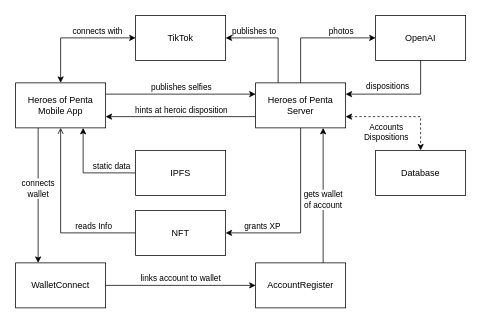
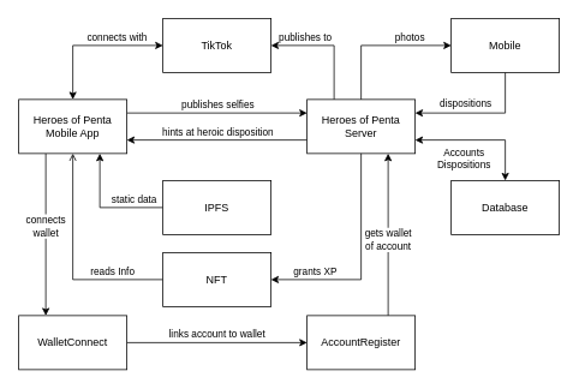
  <mxCell id="0" style=";html=1;" />
  <mxCell id="1" style=";html=1;" parent="0" />
  <mxCell id="2" value="" style="edgeStyle=orthogonalEdgeStyle;rounded=0;orthogonalLoop=1;jettySize=auto;html=1;startArrow=classic;startFill=1;" edge="1" parent="1" source="8" target="18"><mxGeometry relative="1" as="geometry"><Array as="points"><mxPoint x="80" y="50" /></Array></mxGeometry></mxCell>
  <mxCell id="3" value="connects with" style="edgeLabel;html=1;align=center;verticalAlign=middle;resizable=0;points=[];" vertex="1" connectable="0" parent="2"><mxGeometry x="0.435" relative="1" as="geometry"><mxPoint x="-7" y="-10" as="offset" /></mxGeometry></mxCell>
  <mxCell id="4" value="" style="edgeStyle=orthogonalEdgeStyle;rounded=0;orthogonalLoop=1;jettySize=auto;html=1;" edge="1" parent="1" source="8" target="28"><mxGeometry relative="1" as="geometry"><Array as="points"><mxPoint x="50" y="260" /><mxPoint x="50" y="260" /></Array></mxGeometry></mxCell>
  <mxCell id="5" value="connects&lt;br&gt;wallet" style="edgeLabel;html=1;align=center;verticalAlign=middle;resizable=0;points=[];" vertex="1" connectable="0" parent="4"><mxGeometry x="-0.111" y="-1" relative="1" as="geometry"><mxPoint as="offset" /></mxGeometry></mxCell>
  <mxCell id="6" style="edgeStyle=orthogonalEdgeStyle;rounded=0;orthogonalLoop=1;jettySize=auto;html=1;exitX=1;exitY=0.25;exitDx=0;exitDy=0;entryX=0;entryY=0.25;entryDx=0;entryDy=0;" edge="1" parent="1" source="8" target="17"><mxGeometry relative="1" as="geometry" /></mxCell>
  <mxCell id="7" value="publishes selfies" style="edgeLabel;html=1;align=center;verticalAlign=middle;resizable=0;points=[];" vertex="1" connectable="0" parent="6"><mxGeometry x="-0.01" relative="1" as="geometry"><mxPoint x="1" y="-10" as="offset" /></mxGeometry></mxCell>
  <mxCell id="8" value="Heroes of Penta&lt;br&gt;Mobile App" style="rounded=0;whiteSpace=wrap;html=1;" vertex="1" parent="1"><mxGeometry x="20" y="110" width="120" height="60" as="geometry" /></mxCell>
  <mxCell id="9" value="" style="edgeStyle=orthogonalEdgeStyle;rounded=0;orthogonalLoop=1;jettySize=auto;html=1;startArrow=none;startFill=0;" edge="1" parent="1" source="17" target="21"><mxGeometry relative="1" as="geometry"><Array as="points"><mxPoint x="400" y="50" /></Array></mxGeometry></mxCell>
  <mxCell id="10" value="photos" style="edgeLabel;html=1;align=center;verticalAlign=middle;resizable=0;points=[];" vertex="1" connectable="0" parent="9"><mxGeometry x="0.36" y="4" relative="1" as="geometry"><mxPoint x="4" y="-6" as="offset" /></mxGeometry></mxCell>
- <mxCell id="11" value="" style="edgeStyle=orthogonalEdgeStyle;rounded=0;orthogonalLoop=1;jettySize=auto;html=1;startArrow=classic;startFill=1;exitX=1;exitY=0.75;exitDx=0;exitDy=0;dashed=1;" edge="1" parent="1" source="17" target="22"><mxGeometry relative="1" as="geometry"><Array as="points"><mxPoint x="560" y="155" /></Array></mxGeometry></mxCell>
+ <mxCell id="11" value="" style="edgeStyle=orthogonalEdgeStyle;rounded=0;orthogonalLoop=1;jettySize=auto;html=1;startArrow=classic;startFill=1;exitX=1;exitY=0.75;exitDx=0;exitDy=0;" edge="1" parent="1" source="17" target="22"><mxGeometry relative="1" as="geometry"><Array as="points"><mxPoint x="560" y="155" /></Array></mxGeometry></mxCell>
  <mxCell id="12" value="Accounts&lt;br&gt;Dispositions" style="edgeLabel;html=1;align=center;verticalAlign=middle;resizable=0;points=[];" vertex="1" connectable="0" parent="11"><mxGeometry x="-0.125" y="-1" relative="1" as="geometry"><mxPoint x="-10" y="19" as="offset" /></mxGeometry></mxCell>
  <mxCell id="13" style="edgeStyle=orthogonalEdgeStyle;rounded=0;orthogonalLoop=1;jettySize=auto;html=1;entryX=1;entryY=0.5;entryDx=0;entryDy=0;" edge="1" parent="1" source="17" target="18"><mxGeometry relative="1" as="geometry"><Array as="points"><mxPoint x="370" y="50" /></Array></mxGeometry></mxCell>
  <mxCell id="14" value="publishes to" style="edgeLabel;html=1;align=center;verticalAlign=middle;resizable=0;points=[];" vertex="1" connectable="0" parent="13"><mxGeometry x="0.365" relative="1" as="geometry"><mxPoint x="-4" y="-10" as="offset" /></mxGeometry></mxCell>
  <mxCell id="15" style="edgeStyle=orthogonalEdgeStyle;rounded=0;orthogonalLoop=1;jettySize=auto;html=1;exitX=0;exitY=0.75;exitDx=0;exitDy=0;entryX=1;entryY=0.75;entryDx=0;entryDy=0;" edge="1" parent="1" source="17" target="8"><mxGeometry relative="1" as="geometry" /></mxCell>
  <mxCell id="16" value="hints at heroic disposition" style="edgeLabel;html=1;align=center;verticalAlign=middle;resizable=0;points=[];" vertex="1" connectable="0" parent="15"><mxGeometry relative="1" as="geometry"><mxPoint y="-10" as="offset" /></mxGeometry></mxCell>
  <mxCell id="17" value="Heroes of Penta&lt;br&gt;Server" style="rounded=0;whiteSpace=wrap;html=1;" vertex="1" parent="1"><mxGeometry x="340" y="110" width="120" height="60" as="geometry" /></mxCell>
  <mxCell id="18" value="TikTok" style="rounded=0;whiteSpace=wrap;html=1;" vertex="1" parent="1"><mxGeometry x="180" y="20" width="120" height="60" as="geometry" /></mxCell>
  <mxCell id="19" style="edgeStyle=orthogonalEdgeStyle;rounded=0;orthogonalLoop=1;jettySize=auto;html=1;entryX=1;entryY=0.25;entryDx=0;entryDy=0;" edge="1" parent="1" source="21" target="17"><mxGeometry relative="1" as="geometry"><Array as="points"><mxPoint x="560" y="125" /></Array></mxGeometry></mxCell>
  <mxCell id="20" value="dispositions" style="edgeLabel;html=1;align=center;verticalAlign=middle;resizable=0;points=[];" vertex="1" connectable="0" parent="19"><mxGeometry x="0.013" y="3" relative="1" as="geometry"><mxPoint x="-17" y="-14" as="offset" /></mxGeometry></mxCell>
- <mxCell id="21" value="OpenAI" style="rounded=0;whiteSpace=wrap;html=1;" vertex="1" parent="1"><mxGeometry x="500" y="20" width="120" height="60" as="geometry" /></mxCell>
+ <mxCell id="21" value="Mobile" style="rounded=0;whiteSpace=wrap;html=1;" vertex="1" parent="1"><mxGeometry x="500" y="20" width="120" height="60" as="geometry" /></mxCell>
  <mxCell id="22" value="Database" style="rounded=0;whiteSpace=wrap;html=1;" vertex="1" parent="1"><mxGeometry x="500" y="200" width="120" height="60" as="geometry" /></mxCell>
  <mxCell id="23" style="edgeStyle=orthogonalEdgeStyle;rounded=0;orthogonalLoop=1;jettySize=auto;html=1;entryX=0.5;entryY=1;entryDx=0;entryDy=0;endArrow=open;" edge="1" parent="1" source="25" target="8"><mxGeometry relative="1" as="geometry" /></mxCell>
  <mxCell id="24" value="reads Info" style="edgeLabel;html=1;align=center;verticalAlign=middle;resizable=0;points=[];" vertex="1" connectable="0" parent="23"><mxGeometry x="-0.431" y="1" relative="1" as="geometry"><mxPoint x="11" y="-11" as="offset" /></mxGeometry></mxCell>
  <mxCell id="25" value="NFT" style="rounded=0;whiteSpace=wrap;html=1;" vertex="1" parent="1"><mxGeometry x="180" y="280" width="120" height="60" as="geometry" /></mxCell>
  <mxCell id="26" value="" style="edgeStyle=orthogonalEdgeStyle;rounded=0;orthogonalLoop=1;jettySize=auto;html=1;" edge="1" parent="1" source="28" target="31"><mxGeometry relative="1" as="geometry" /></mxCell>
  <mxCell id="27" value="links account to wallet" style="edgeLabel;html=1;align=center;verticalAlign=middle;resizable=0;points=[];" vertex="1" connectable="0" parent="26"><mxGeometry x="-0.01" y="-2" relative="1" as="geometry"><mxPoint y="-13" as="offset" /></mxGeometry></mxCell>
  <mxCell id="28" value="WalletConnect" style="rounded=0;whiteSpace=wrap;html=1;" vertex="1" parent="1"><mxGeometry x="20" y="350" width="120" height="60" as="geometry" /></mxCell>
  <mxCell id="29" style="edgeStyle=orthogonalEdgeStyle;rounded=0;orthogonalLoop=1;jettySize=auto;html=1;" edge="1" parent="1" source="31"><mxGeometry relative="1" as="geometry"><mxPoint x="430" y="170" as="targetPoint" /><Array as="points"><mxPoint x="430" y="170" /></Array></mxGeometry></mxCell>
  <mxCell id="30" value="gets wallet&lt;br&gt;of account" style="edgeLabel;html=1;align=center;verticalAlign=middle;resizable=0;points=[];" vertex="1" connectable="0" parent="29"><mxGeometry x="-0.056" y="1" relative="1" as="geometry"><mxPoint as="offset" /></mxGeometry></mxCell>
  <mxCell id="31" value="AccountRegister" style="rounded=0;whiteSpace=wrap;html=1;" vertex="1" parent="1"><mxGeometry x="340" y="350" width="120" height="60" as="geometry" /></mxCell>
  <mxCell id="32" style="edgeStyle=orthogonalEdgeStyle;rounded=0;orthogonalLoop=1;jettySize=auto;html=1;" edge="1" parent="1" source="34"><mxGeometry relative="1" as="geometry"><mxPoint x="110" y="170" as="targetPoint" /><Array as="points"><mxPoint x="110" y="230" /><mxPoint x="110" y="170" /></Array></mxGeometry></mxCell>
  <mxCell id="33" value="static data" style="edgeLabel;html=1;align=center;verticalAlign=middle;resizable=0;points=[];" vertex="1" connectable="0" parent="32"><mxGeometry x="-0.492" y="-1" relative="1" as="geometry"><mxPoint y="-9" as="offset" /></mxGeometry></mxCell>
  <mxCell id="34" value="IPFS" style="whiteSpace=wrap;html=1;rounded=0;" vertex="1" parent="1"><mxGeometry x="180" y="200" width="120" height="60" as="geometry" /></mxCell>
  <mxCell id="35" style="edgeStyle=orthogonalEdgeStyle;rounded=0;orthogonalLoop=1;jettySize=auto;html=1;exitX=0.5;exitY=1;exitDx=0;exitDy=0;entryX=1;entryY=0.5;entryDx=0;entryDy=0;" edge="1" parent="1" source="17" target="25"><mxGeometry relative="1" as="geometry" /></mxCell>
  <mxCell id="36" value="grants XP" style="edgeLabel;html=1;align=center;verticalAlign=middle;resizable=0;points=[];" vertex="1" connectable="0" parent="35"><mxGeometry x="0.6" y="-1" relative="1" as="geometry"><mxPoint y="-9" as="offset" /></mxGeometry></mxCell>
